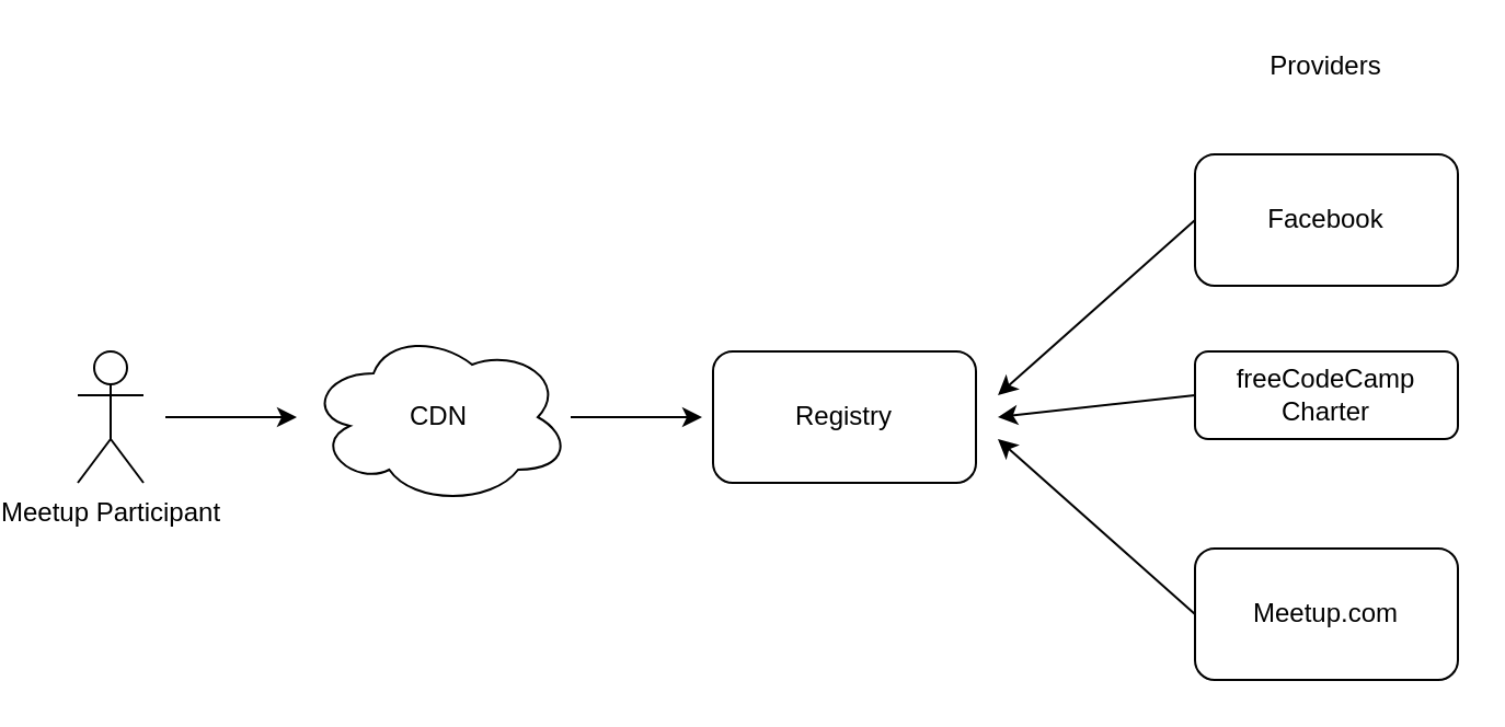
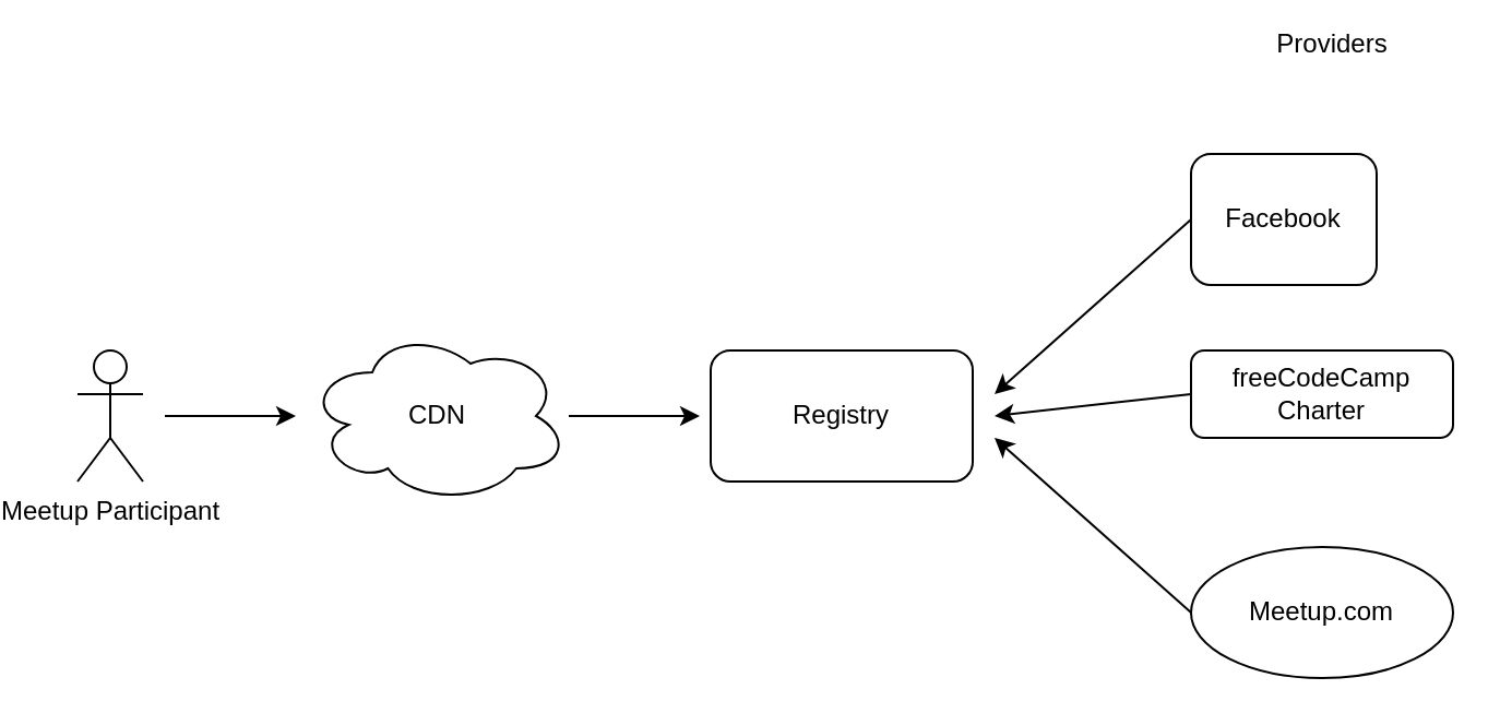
  <mxCell id="0" />
  <mxCell id="1" parent="0" />
  <mxCell id="2" value="Meetup Participant" style="shape=umlActor;verticalLabelPosition=bottom;labelBackgroundColor=#ffffff;verticalAlign=top;html=1;outlineConnect=0;" vertex="1" parent="1"><mxGeometry x="20" y="160" width="30" height="60" as="geometry" /></mxCell>
  <mxCell id="3" value="Registry" style="rounded=1;whiteSpace=wrap;html=1;" vertex="1" parent="1"><mxGeometry x="310" y="160" width="120" height="60" as="geometry" /></mxCell>
- <mxCell id="4" value="Facebook" style="rounded=1;whiteSpace=wrap;html=1;" vertex="1" parent="1"><mxGeometry x="530" y="70" width="120" height="60" as="geometry" /></mxCell>
+ <mxCell id="4" value="Facebook" style="rounded=1;whiteSpace=wrap;html=1;" vertex="1" parent="1"><mxGeometry x="530" y="70" width="85" height="60" as="geometry" /></mxCell>
  <mxCell id="5" value="freeCodeCamp Charter" style="rounded=1;whiteSpace=wrap;html=1;" vertex="1" parent="1"><mxGeometry x="530" y="160" width="120" height="40" as="geometry" /></mxCell>
- <mxCell id="6" value="Meetup.com" style="rounded=1;whiteSpace=wrap;html=1;" vertex="1" parent="1"><mxGeometry x="530" y="250" width="120" height="60" as="geometry" /></mxCell>
+ <mxCell id="6" value="Meetup.com" style="ellipse;whiteSpace=wrap;html=1;" vertex="1" parent="1"><mxGeometry x="530" y="250" width="120" height="60" as="geometry" /></mxCell>
  <mxCell id="7" value="CDN" style="ellipse;shape=cloud;whiteSpace=wrap;html=1;" vertex="1" parent="1"><mxGeometry x="125" y="150" width="120" height="80" as="geometry" /></mxCell>
  <mxCell id="8" value="" style="endArrow=classic;html=1;" edge="1" parent="1"><mxGeometry width="50" height="50" relative="1" as="geometry"><mxPoint x="60" y="190" as="sourcePoint" /><mxPoint x="120" y="190" as="targetPoint" /></mxGeometry></mxCell>
  <mxCell id="9" value="" style="endArrow=classic;html=1;" edge="1" parent="1"><mxGeometry width="50" height="50" relative="1" as="geometry"><mxPoint x="245" y="190" as="sourcePoint" /><mxPoint x="305" y="190" as="targetPoint" /></mxGeometry></mxCell>
  <mxCell id="10" value="" style="endArrow=classic;html=1;exitX=0;exitY=0.5;exitDx=0;exitDy=0;" edge="1" parent="1" source="4"><mxGeometry width="50" height="50" relative="1" as="geometry"><mxPoint x="470" y="90" as="sourcePoint" /><mxPoint x="440" y="180" as="targetPoint" /></mxGeometry></mxCell>
  <mxCell id="11" value="" style="endArrow=classic;html=1;exitX=0;exitY=0.5;exitDx=0;exitDy=0;" edge="1" parent="1" source="5"><mxGeometry width="50" height="50" relative="1" as="geometry"><mxPoint x="450" y="210" as="sourcePoint" /><mxPoint x="440" y="190" as="targetPoint" /></mxGeometry></mxCell>
  <mxCell id="12" value="" style="endArrow=classic;html=1;exitX=0;exitY=0.5;exitDx=0;exitDy=0;" edge="1" parent="1" source="6"><mxGeometry width="50" height="50" relative="1" as="geometry"><mxPoint x="540" y="200" as="sourcePoint" /><mxPoint x="440" y="200" as="targetPoint" /></mxGeometry></mxCell>
- <mxCell id="13" value="Providers" style="text;html=1;strokeColor=none;fillColor=none;align=center;verticalAlign=middle;whiteSpace=wrap;rounded=0;" vertex="1" parent="1"><mxGeometry x="570" y="20" width="40" height="20" as="geometry" /></mxCell>
+ <mxCell id="13" value="Providers" style="text;html=1;strokeColor=none;fillColor=none;align=center;verticalAlign=middle;whiteSpace=wrap;rounded=0;" vertex="1" parent="1"><mxGeometry x="575" y="10" width="40" height="20" as="geometry" /></mxCell>
